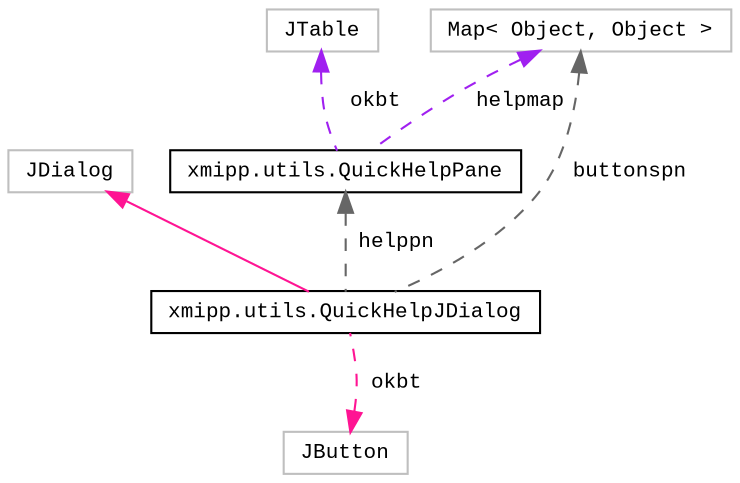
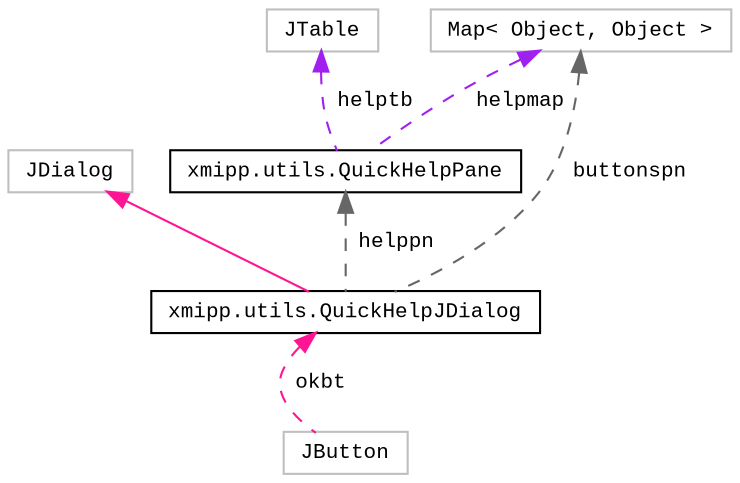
  digraph {
    fontname="Liberation Mono"
    node [color=grey75 fillcolor=white fontname="Liberation Mono" fontsize=10 shape=record style=filled]
    edge [color=deeppink dir=back fontname="Liberation Mono" fontsize=10 labelfontname=Helvetica labelfontsize=10 style=dashed]
    n1 [color=black fontcolor=black height=0.2 label="xmipp.utils.QuickHelpJDialog" width=0.4]
    n2 [height=0.2 label=JDialog width=0.4]
    n3 [height=0.2 label=JButton width=0.4]
    n4 [color=black height=0.2 label="xmipp.utils.QuickHelpPane" width=0.4]
    n5 [height=0.2 label=JTable width=0.4]
    n6 [height=0.2 label="Map\< Object, Object \>" width=0.4]
    n2 -> n1 [style=solid]
-   n3 -> n1 [label=" okbt"]
+   n1 -> n3 [label=" okbt"]
    n4 -> n1 [color=gray40 label=" helppn"]
-   n5 -> n4 [color=purple label=" okbt"]
+   n5 -> n4 [color=purple label=" helptb"]
    n6 -> n1 [color=gray40 label=" buttonspn"]
    n6 -> n4 [color=purple label=" helpmap"]
  }
